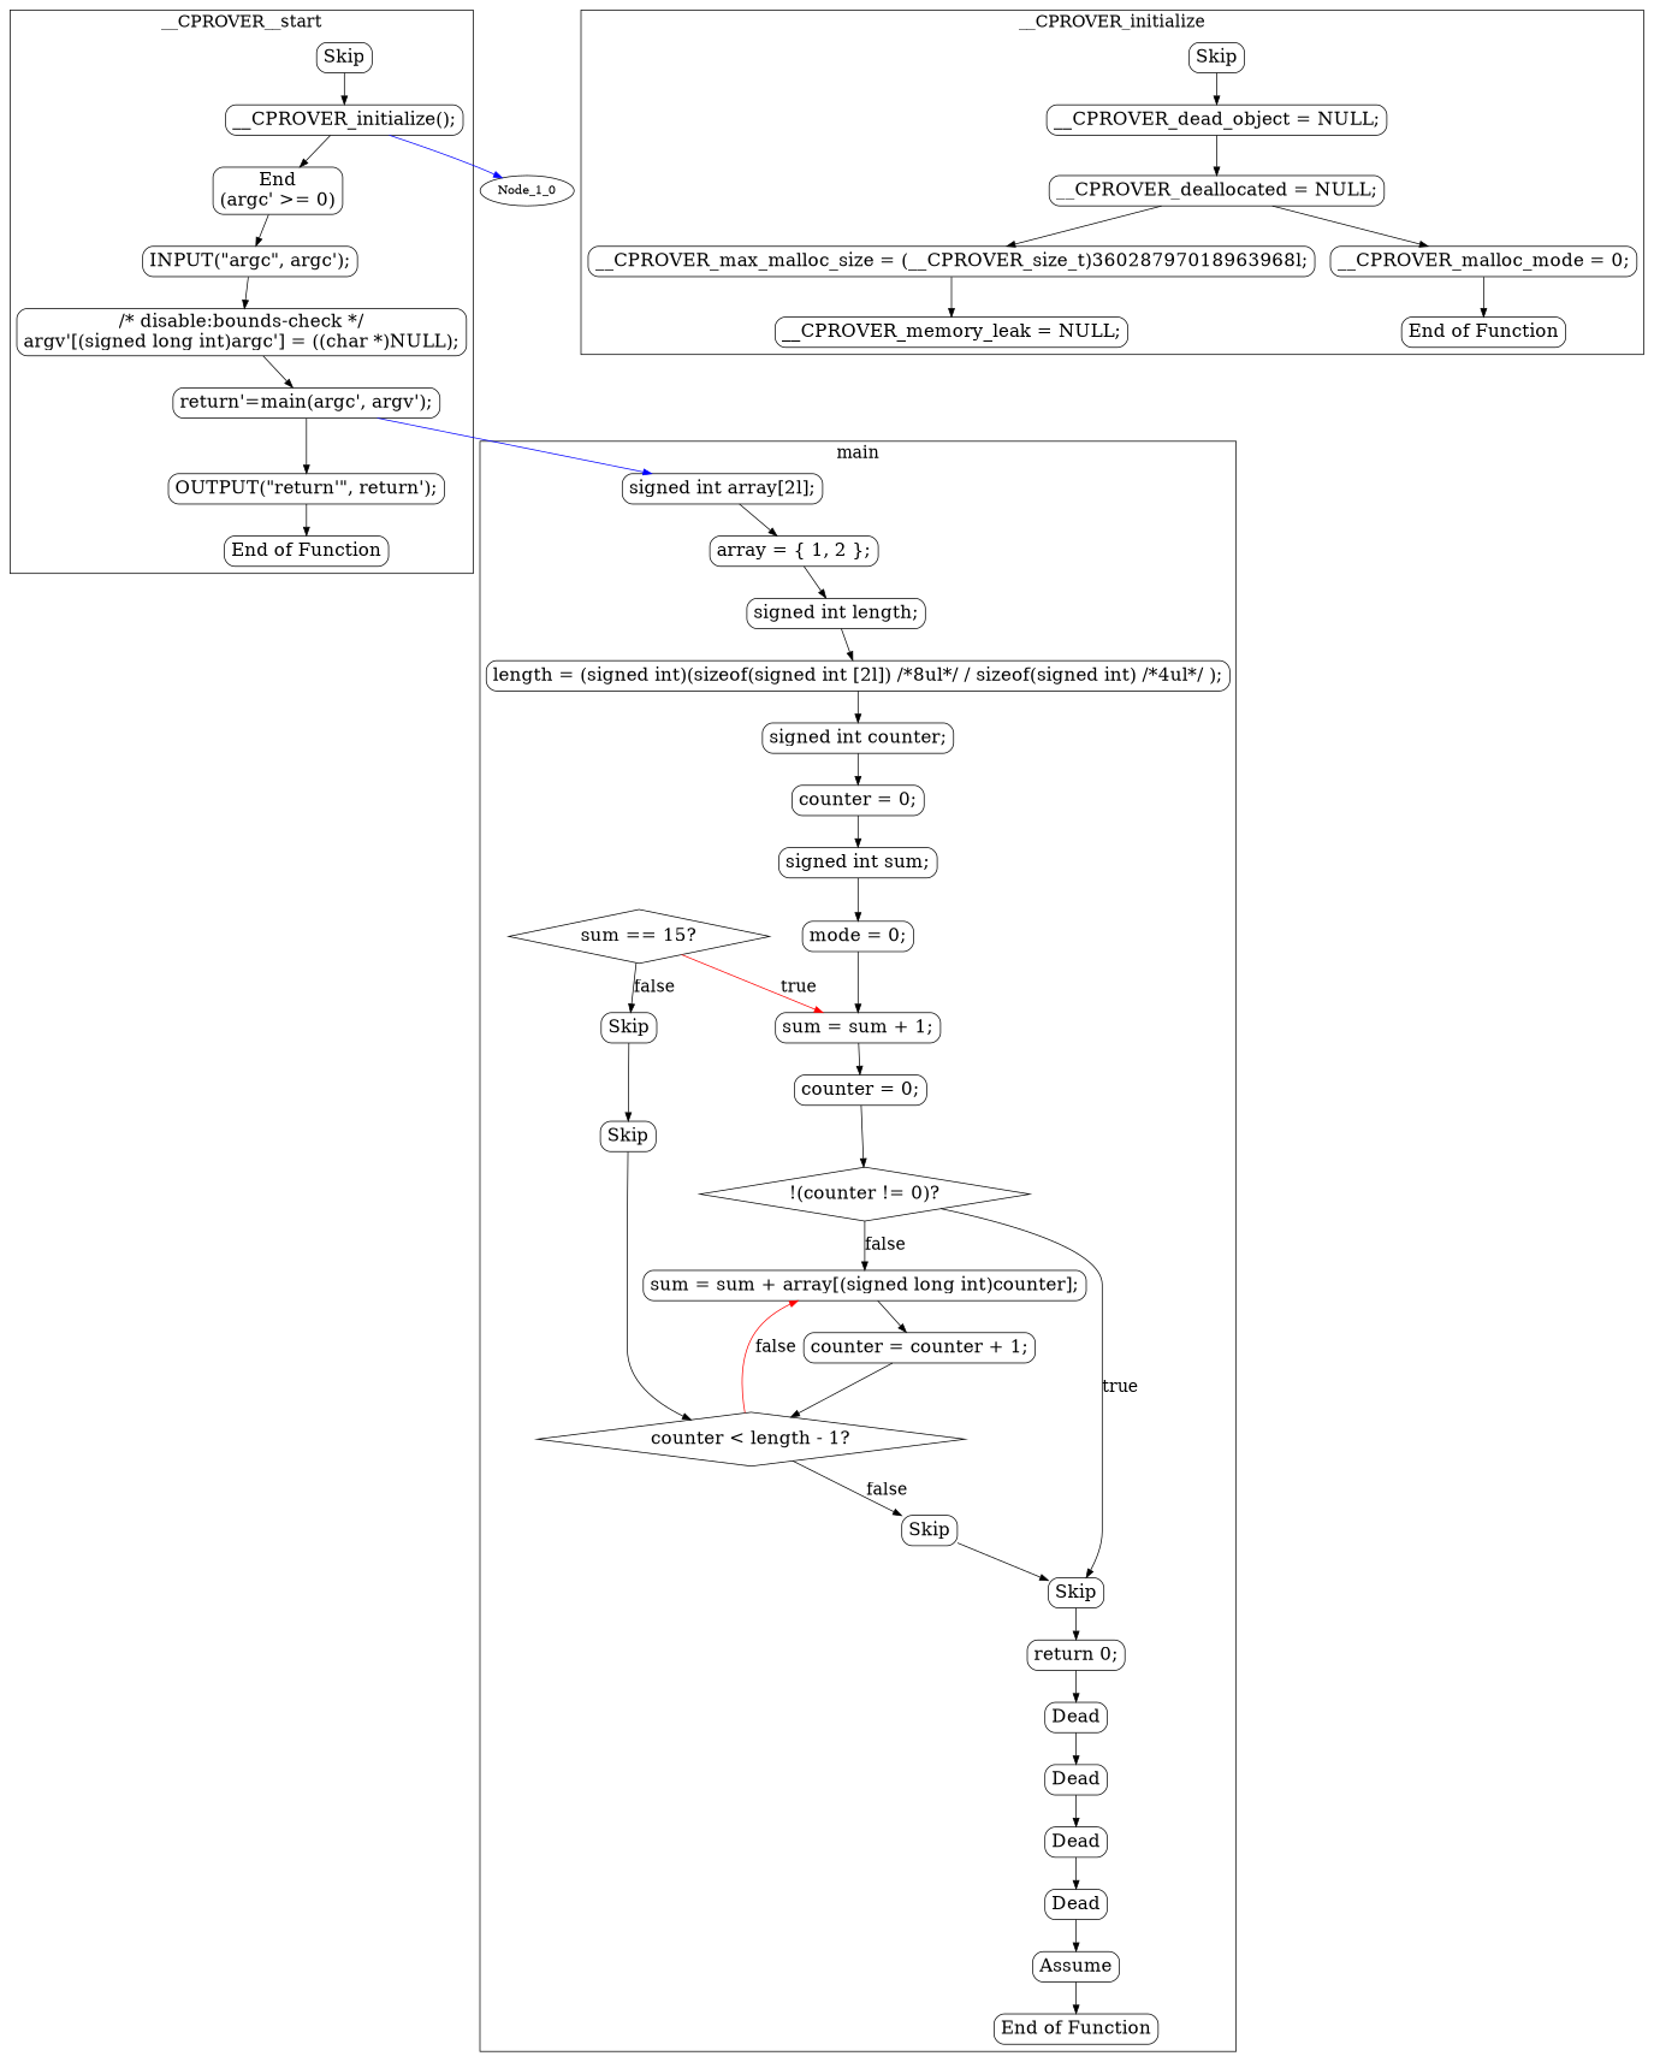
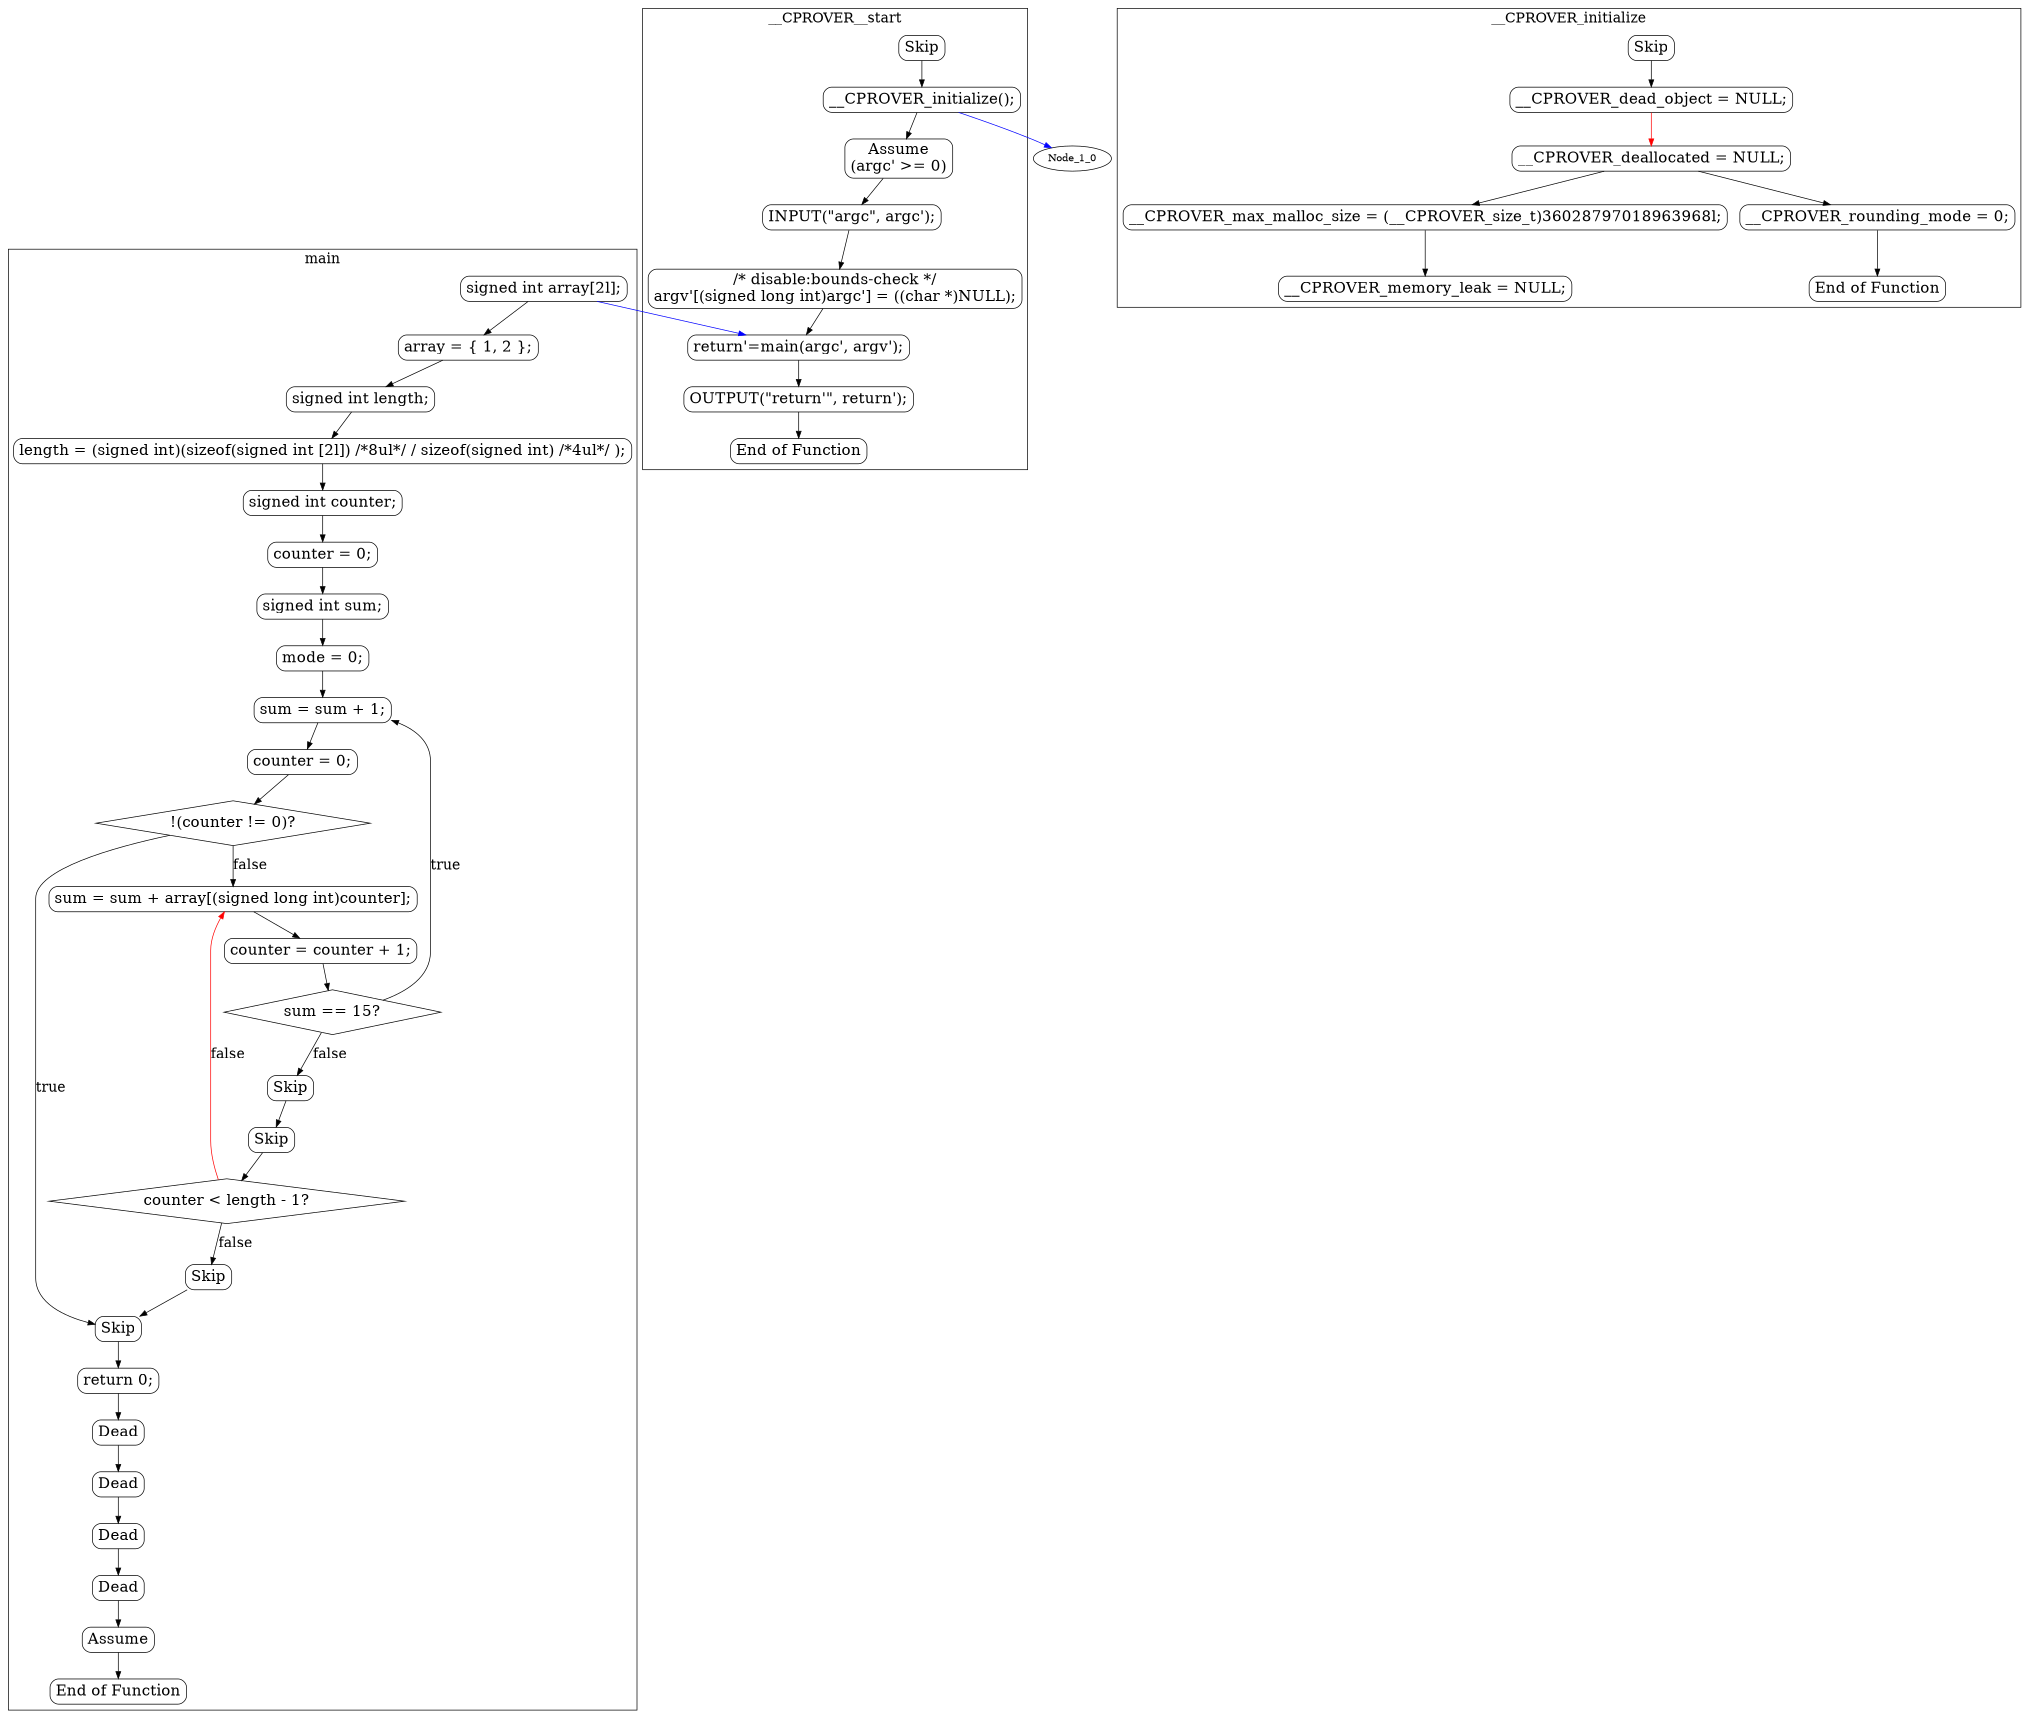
  digraph {
    color=black
    compound=true
    fontsize=20
    node [fontsize=22 shape=Mrecord]
    n1 [label="signed int array[2l];"]
    n2 [label="array = \{ 1, 2 \};"]
    n3 [label="signed int length;"]
    n4 [label="length = (signed int)(sizeof(signed int [2l]) /*8ul*/  / sizeof(signed int) /*4ul*/ );"]
    n5 [label="signed int counter;"]
    n6 [label="counter = 0;"]
    n7 [label="signed int sum;"]
    n8 [label="mode = 0;"]
    n9 [label="sum = sum + 1;"]
    n10 [label="counter = 0;"]
    n11 [label="!(counter != 0)?" shape=diamond]
    n12 [label=Skip]
    n13 [label="sum = sum + array[(signed long int)counter];"]
    n14 [label="return 0;"]
    n15 [label="counter = counter + 1;"]
    n16 [label=Dead]
    n17 [label="sum == 15?" shape=diamond]
    n18 [label=Dead]
    n19 [label=Skip]
    n20 [label=Dead]
    n21 [label=Skip]
    n22 [label=Dead]
    n23 [label="counter \< length - 1?" shape=diamond]
    n24 [label=Assume]
    n25 [label=Skip]
    n26 [label="End of Function"]
    n27 [label=Skip]
    n28 [label="__CPROVER_dead_object = NULL;"]
    n29 [label="__CPROVER_deallocated = NULL;"]
    n30 [label="__CPROVER_max_malloc_size = (__CPROVER_size_t)36028797018963968l;"]
    n31 [label="__CPROVER_memory_leak = NULL;"]
-   n32 [label="__CPROVER_malloc_mode = 0;"]
+   n32 [label="__CPROVER_rounding_mode = 0;"]
    n33 [label="End of Function"]
    n34 [label=Skip]
    n35 [label="__CPROVER_initialize();"]
-   n36 [label="End\n(argc' \>= 0)"]
+   n36 [label="Assume\n(argc' \>= 0)"]
    n37 [label="INPUT(\"argc\", argc');"]
    n38 [label="/* disable:bounds-check */\nargv'[(signed long int)argc'] = ((char *)NULL);"]
    n39 [label="return'=main(argc', argv');"]
    n40 [label="OUTPUT(\"return'\", return');"]
    n41 [label="End of Function"]
    Node_1_0 [fontsize="" shape=""]
    subgraph cluster_1 {
      label=main
      n1
      n2
      n3
      n4
      n5
      n6
      n7
      n8
      n9
      n10
      n11
      n12
      n13
      n14
      n15
      n16
      n17
      n18
      n19
      n20
      n21
      n22
      n23
      n24
      n25
      n26
    }
    subgraph cluster_2 {
      label=__CPROVER_initialize
      n27
      n28
      n29
      n30
      n31
      n32
      n33
    }
    subgraph cluster_3 {
      label=__CPROVER__start
      n34
      n35
      n36
      n37
      n38
      n39
      n40
      n41
    }
    n1 -> n2
    n2 -> n3
    n3 -> n4
    n4 -> n5
    n5 -> n6
    n6 -> n7
    n7 -> n8
    n8 -> n9
    n9 -> n10
    n10 -> n11
    n11 -> n12 [fontsize=20 label=true]
    n11 -> n13 [fontsize=20 label=false]
    n12 -> n14
    n13 -> n15
    n14 -> n16
-   n15 -> n23
+   n15 -> n17
    n16 -> n18
-   n17 -> n9 [color=red fontsize=20 label=true]
+   n17 -> n9 [color=black fontsize=20 label=true]
    n17 -> n19 [fontsize=20 label=false]
    n18 -> n20
    n19 -> n21
    n20 -> n22
    n21 -> n23
    n22 -> n24
    n23 -> n13 [color=red fontsize=20 label=false]
    n23 -> n25 [fontsize=20 label=false]
    n24 -> n26
    n25 -> n12
    n27 -> n28
-   n28 -> n29
+   n28 -> n29 [color=red]
    n29 -> n30
    n29 -> n32
    n30 -> n31
    n32 -> n33
    n34 -> n35
    n35 -> n36
    n35 -> Node_1_0 [color=blue]
    n36 -> n37
    n37 -> n38
    n38 -> n39
-   n39 -> n1 [color=blue]
+   n1 -> n39 [color=blue]
    n39 -> n40
    n40 -> n41
  }
